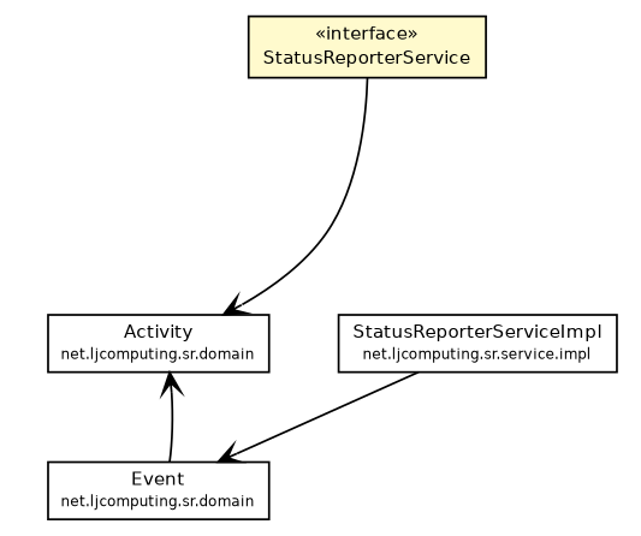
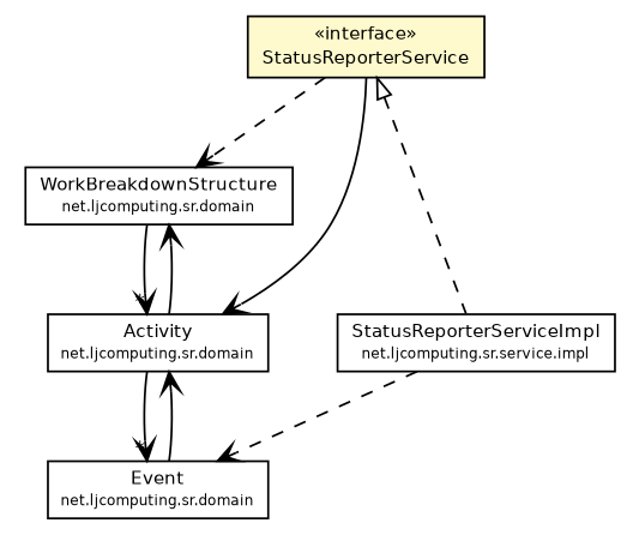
  digraph {
    nodesep=0.25
    ranksep=0.5
    node [fontcolor=black fontname=Helvetica fontsize=9.0 shape=plaintext]
    edge [arrowhead=open color=black fontcolor=black fontname=Helvetica fontsize=10.0 headport=p labelfontname=Helvetica labelfontsize=10 tailport=p]
+   n1 [label=<<table title="net.ljcomputing.sr.domain.WorkBreakdownStructure" border="0" cellborder="1" cellspacing="0" cellpadding="2" port="p" href="../domain/WorkBreakdownStructure.html"> 		<tr><td><table border="0" cellspacing="0" cellpadding="1"> <tr><td align="center" balign="center"> WorkBreakdownStructure </td></tr> <tr><td align="center" balign="center"><font point-size="7.0"> net.ljcomputing.sr.domain </font></td></tr> 		</table></td></tr> 		</table>>]
    n2 [label=<<table title="net.ljcomputing.sr.domain.Activity" border="0" cellborder="1" cellspacing="0" cellpadding="2" port="p" href="../domain/Activity.html"> 		<tr><td><table border="0" cellspacing="0" cellpadding="1"> <tr><td align="center" balign="center"> Activity </td></tr> <tr><td align="center" balign="center"><font point-size="7.0"> net.ljcomputing.sr.domain </font></td></tr> 		</table></td></tr> 		</table>>]
    n3 [label=<<table title="net.ljcomputing.sr.domain.Event" border="0" cellborder="1" cellspacing="0" cellpadding="2" port="p" href="../domain/Event.html"> 		<tr><td><table border="0" cellspacing="0" cellpadding="1"> <tr><td align="center" balign="center"> Event </td></tr> <tr><td align="center" balign="center"><font point-size="7.0"> net.ljcomputing.sr.domain </font></td></tr> 		</table></td></tr> 		</table>>]
    n4 [label=<<table title="net.ljcomputing.sr.service.impl.StatusReporterServiceImpl" border="0" cellborder="1" cellspacing="0" cellpadding="2" port="p" href="./impl/StatusReporterServiceImpl.html"> 		<tr><td><table border="0" cellspacing="0" cellpadding="1"> <tr><td align="center" balign="center"> StatusReporterServiceImpl </td></tr> <tr><td align="center" balign="center"><font point-size="7.0"> net.ljcomputing.sr.service.impl </font></td></tr> 		</table></td></tr> 		</table>>]
    n5 [label=<<table title="net.ljcomputing.sr.service.StatusReporterService" border="0" cellborder="1" cellspacing="0" cellpadding="2" port="p" bgcolor="lemonChiffon" href="./StatusReporterService.html"> 		<tr><td><table border="0" cellspacing="0" cellpadding="1"> <tr><td align="center" balign="center"> &#171;interface&#187; </td></tr> <tr><td align="center" balign="center"> StatusReporterService </td></tr> 		</table></td></tr> 		</table>>]
+   n1 -> n2 [headlabel="*"]
+   n2 -> n1
+   n2 -> n3 [headlabel="*"]
    n3 -> n2
-   n4 -> n3 [style=solid]
+   n4 -> n3 [style=dashed]
+   n5 -> n1 [style=dashed]
    n5 -> n2 [style=solid]
+   n5 -> n4 [arrowtail=empty dir=back fontsize=10 style=dashed arrowhead="" color="" fontcolor=""]
  }
